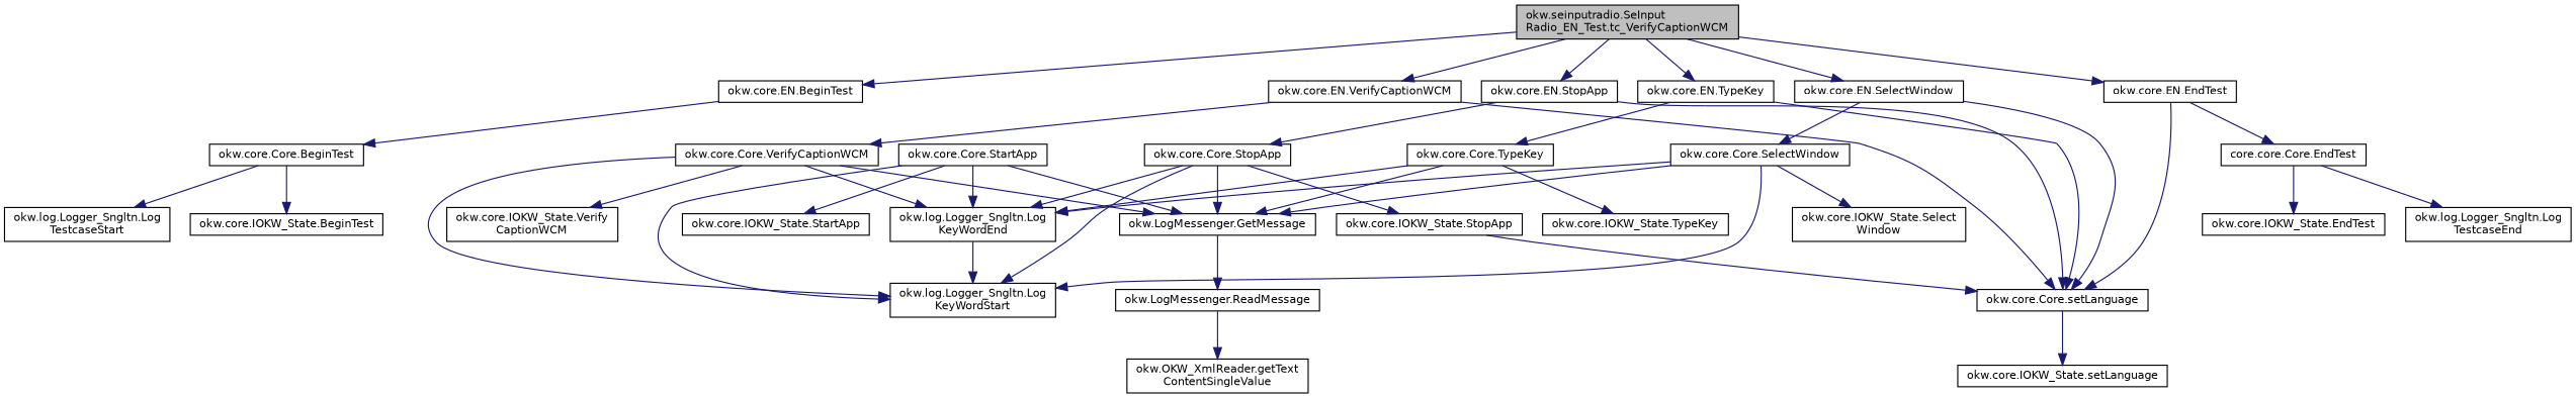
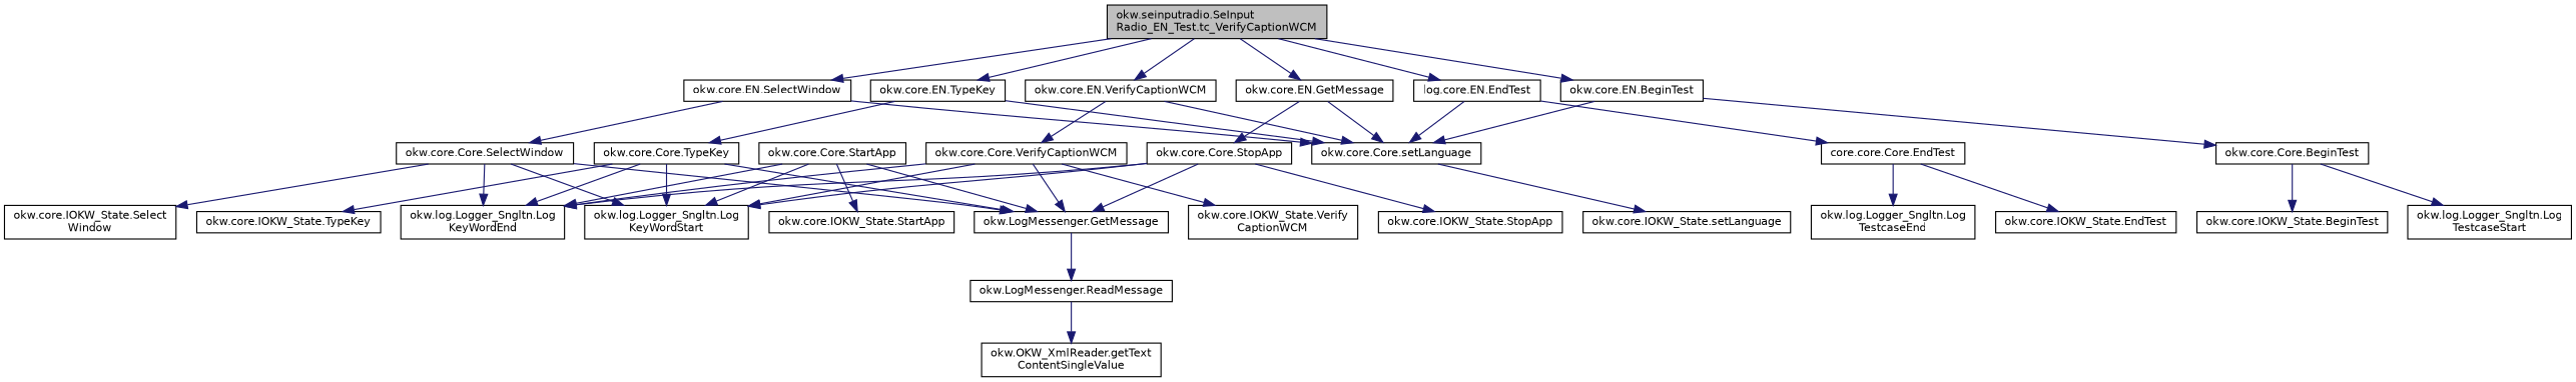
  digraph {
    rankdir=TB
    node [color=black fillcolor=white fontname=Helvetica fontsize=10 shape=record style=filled]
    edge [color=midnightblue fontname=Helvetica fontsize=10 labelfontname=Helvetica labelfontsize=10 style=solid]
    n1 [fillcolor=grey75 fontcolor=black height=0.2 label="okw.seinputradio.SeInput\lRadio_EN_Test.tc_VerifyCaptionWCM" width=0.4]
    n2 [height=0.2 label="okw.core.EN.BeginTest" width=0.4]
    n3 [height=0.2 label="okw.core.EN.TypeKey" width=0.4]
    n4 [height=0.2 label="okw.core.EN.SelectWindow" width=0.4]
    n5 [height=0.2 label="okw.core.EN.VerifyCaptionWCM" width=0.4]
-   n6 [height=0.2 label="okw.core.EN.StopApp" width=0.4]
-   n7 [height=0.2 label="okw.core.EN.EndTest" width=0.4]
+   n6 [height=0.2 label="okw.core.EN.GetMessage" width=0.4]
+   n7 [height=0.2 label="log.core.EN.EndTest" width=0.4]
    n8 [height=0.2 label="okw.core.Core.setLanguage" width=0.4]
    n9 [height=0.2 label="okw.core.Core.BeginTest" width=0.4]
    n10 [height=0.2 label="okw.core.Core.TypeKey" width=0.4]
    n11 [height=0.2 label="okw.core.Core.SelectWindow" width=0.4]
    n12 [height=0.2 label="okw.core.Core.VerifyCaptionWCM" width=0.4]
    n13 [height=0.2 label="okw.core.Core.StopApp" width=0.4]
    n14 [height=0.2 label="core.core.Core.EndTest" width=0.4]
    n15 [height=0.2 label="okw.core.IOKW_State.setLanguage" width=0.4]
    n16 [height=0.2 label="okw.log.Logger_Sngltn.Log\lTestcaseStart" width=0.4]
    n17 [height=0.2 label="okw.core.IOKW_State.BeginTest" width=0.4]
    n18 [height=0.2 label="okw.core.Core.StartApp" width=0.4]
    n19 [height=0.2 label="okw.log.Logger_Sngltn.Log\lKeyWordStart" width=0.4]
    n20 [height=0.2 label="okw.LogMessenger.GetMessage" width=0.4]
    n21 [height=0.2 label="okw.core.IOKW_State.StartApp" width=0.4]
    n22 [height=0.2 label="okw.log.Logger_Sngltn.Log\lKeyWordEnd" width=0.4]
    n23 [height=0.2 label="okw.LogMessenger.ReadMessage" width=0.4]
    n24 [height=0.2 label="okw.OKW_XmlReader.getText\lContentSingleValue" width=0.4]
    n25 [height=0.2 label="okw.core.IOKW_State.TypeKey" width=0.4]
    n26 [height=0.2 label="okw.core.IOKW_State.Select\lWindow" width=0.4]
    n27 [height=0.2 label="okw.core.IOKW_State.Verify\lCaptionWCM" width=0.4]
    n28 [height=0.2 label="okw.core.IOKW_State.StopApp" width=0.4]
    n29 [height=0.2 label="okw.core.IOKW_State.EndTest" width=0.4]
    n30 [height=0.2 label="okw.log.Logger_Sngltn.Log\lTestcaseEnd" width=0.4]
    n1 -> n2
    n1 -> n3
    n1 -> n4
    n1 -> n5
    n1 -> n6
    n1 -> n7
-   n28 -> n8
+   n2 -> n8
    n2 -> n9
    n3 -> n8
    n3 -> n10
    n4 -> n8
    n4 -> n11
    n5 -> n8
    n5 -> n12
    n6 -> n8
    n6 -> n13
    n7 -> n8
    n7 -> n14
    n8 -> n15
    n9 -> n16
    n9 -> n17
-   n22 -> n19
+   n10 -> n19
    n10 -> n20
    n10 -> n22
    n10 -> n25
    n11 -> n19
    n11 -> n20
    n11 -> n22
    n11 -> n26
    n12 -> n19
    n12 -> n20
    n12 -> n22
    n12 -> n27
    n13 -> n19
    n13 -> n20
    n13 -> n22
    n13 -> n28
    n14 -> n29
    n14 -> n30
    n18 -> n19
    n18 -> n20
    n18 -> n21
    n18 -> n22
    n20 -> n23
    n23 -> n24
  }
